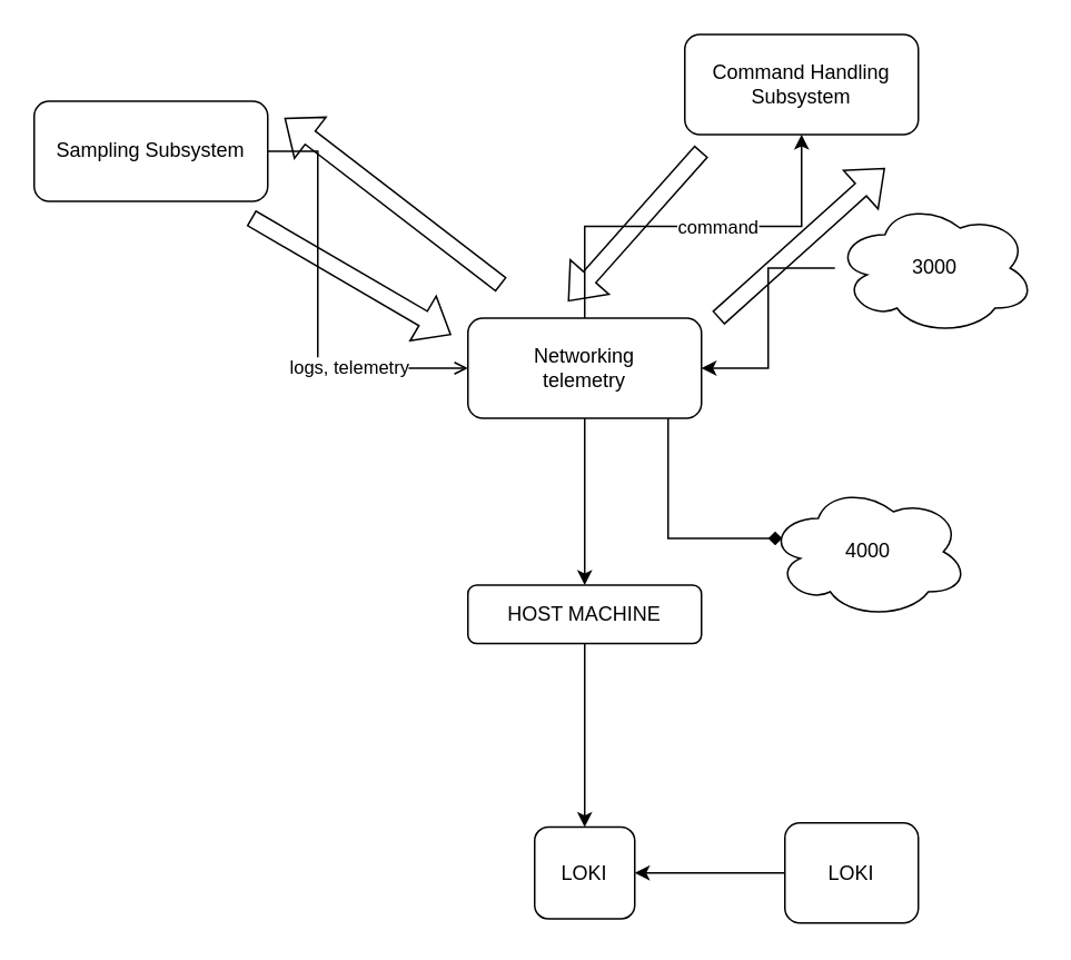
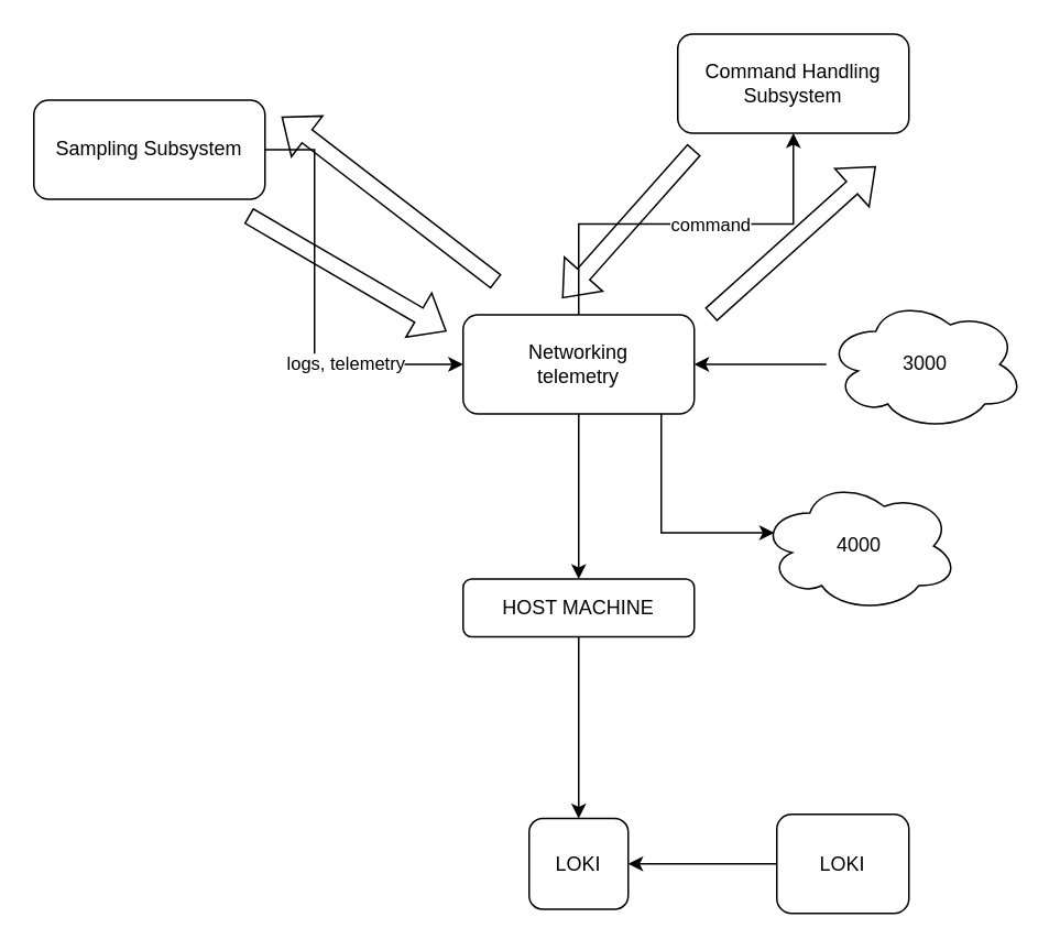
  <mxCell id="0" />
  <mxCell id="1" parent="0" />
- <mxCell id="2" style="edgeStyle=orthogonalEdgeStyle;rounded=0;orthogonalLoop=1;jettySize=auto;html=1;entryX=0;entryY=0.5;entryDx=0;entryDy=0;endArrow=open;" edge="1" parent="1" source="4" target="9"><mxGeometry relative="1" as="geometry"><Array as="points"><mxPoint x="190" y="220" /></Array></mxGeometry></mxCell>
+ <mxCell id="2" style="edgeStyle=orthogonalEdgeStyle;rounded=0;orthogonalLoop=1;jettySize=auto;html=1;entryX=0;entryY=0.5;entryDx=0;entryDy=0;" edge="1" parent="1" source="4" target="9"><mxGeometry relative="1" as="geometry"><Array as="points"><mxPoint x="190" y="220" /></Array></mxGeometry></mxCell>
  <mxCell id="3" value="logs, telemetry" style="edgeLabel;html=1;align=center;verticalAlign=middle;resizable=0;points=[];" vertex="1" connectable="0" parent="2"><mxGeometry x="0.426" y="1" relative="1" as="geometry"><mxPoint as="offset" /></mxGeometry></mxCell>
  <mxCell id="4" value="Sampling Subsystem" style="rounded=1;whiteSpace=wrap;html=1;" vertex="1" parent="1"><mxGeometry x="20" y="60" width="140" height="60" as="geometry" /></mxCell>
  <mxCell id="5" value="" style="edgeStyle=orthogonalEdgeStyle;rounded=0;orthogonalLoop=1;jettySize=auto;html=1;" edge="1" parent="1" source="9" target="11"><mxGeometry relative="1" as="geometry" /></mxCell>
  <mxCell id="6" style="edgeStyle=orthogonalEdgeStyle;rounded=0;orthogonalLoop=1;jettySize=auto;html=1;" edge="1" parent="1" source="9" target="14"><mxGeometry relative="1" as="geometry" /></mxCell>
  <mxCell id="7" value="command" style="edgeLabel;html=1;align=center;verticalAlign=middle;resizable=0;points=[];" vertex="1" connectable="0" parent="6"><mxGeometry x="0.117" relative="1" as="geometry"><mxPoint as="offset" /></mxGeometry></mxCell>
- <mxCell id="8" style="edgeStyle=orthogonalEdgeStyle;rounded=0;orthogonalLoop=1;jettySize=auto;html=1;entryX=0.07;entryY=0.4;entryDx=0;entryDy=0;entryPerimeter=0;endArrow=diamond;" edge="1" parent="1" source="9" target="22"><mxGeometry relative="1" as="geometry"><Array as="points"><mxPoint x="400" y="322" /></Array></mxGeometry></mxCell>
+ <mxCell id="8" style="edgeStyle=orthogonalEdgeStyle;rounded=0;orthogonalLoop=1;jettySize=auto;html=1;entryX=0.07;entryY=0.4;entryDx=0;entryDy=0;entryPerimeter=0;" edge="1" parent="1" source="9" target="22"><mxGeometry relative="1" as="geometry"><Array as="points"><mxPoint x="400" y="322" /></Array></mxGeometry></mxCell>
  <mxCell id="9" value="Networking&lt;br&gt;telemetry" style="rounded=1;whiteSpace=wrap;html=1;" vertex="1" parent="1"><mxGeometry x="280" y="190" width="140" height="60" as="geometry" /></mxCell>
  <mxCell id="10" value="" style="edgeStyle=orthogonalEdgeStyle;rounded=0;orthogonalLoop=1;jettySize=auto;html=1;" edge="1" parent="1" source="11" target="19"><mxGeometry relative="1" as="geometry" /></mxCell>
  <mxCell id="11" value="HOST MACHINE" style="rounded=1;whiteSpace=wrap;html=1;" vertex="1" parent="1"><mxGeometry x="280" y="350" width="140" height="35" as="geometry" /></mxCell>
  <mxCell id="12" style="edgeStyle=orthogonalEdgeStyle;rounded=0;orthogonalLoop=1;jettySize=auto;html=1;entryX=1;entryY=0.5;entryDx=0;entryDy=0;" edge="1" parent="1" source="13" target="9"><mxGeometry relative="1" as="geometry" /></mxCell>
- <mxCell id="13" value="3000" style="ellipse;shape=cloud;whiteSpace=wrap;html=1;" vertex="1" parent="1"><mxGeometry x="500" y="120" width="120" height="80" as="geometry" /></mxCell>
+ <mxCell id="13" value="3000" style="ellipse;shape=cloud;whiteSpace=wrap;html=1;" vertex="1" parent="1"><mxGeometry x="500" y="180" width="120" height="80" as="geometry" /></mxCell>
  <mxCell id="14" value="Command Handling Subsystem" style="rounded=1;whiteSpace=wrap;html=1;" vertex="1" parent="1"><mxGeometry x="410" y="20" width="140" height="60" as="geometry" /></mxCell>
  <mxCell id="15" value="" style="shape=flexArrow;endArrow=classic;html=1;rounded=0;" edge="1" parent="1"><mxGeometry width="50" height="50" relative="1" as="geometry"><mxPoint x="150" y="130" as="sourcePoint" /><mxPoint x="270" y="200" as="targetPoint" /></mxGeometry></mxCell>
  <mxCell id="16" value="" style="shape=flexArrow;endArrow=classic;html=1;rounded=0;" edge="1" parent="1"><mxGeometry width="50" height="50" relative="1" as="geometry"><mxPoint x="430" y="190" as="sourcePoint" /><mxPoint x="530" y="100" as="targetPoint" /></mxGeometry></mxCell>
  <mxCell id="17" value="" style="shape=flexArrow;endArrow=classic;html=1;rounded=0;" edge="1" parent="1"><mxGeometry width="50" height="50" relative="1" as="geometry"><mxPoint x="420" y="90" as="sourcePoint" /><mxPoint x="340" y="180" as="targetPoint" /></mxGeometry></mxCell>
  <mxCell id="18" value="" style="shape=flexArrow;endArrow=classic;html=1;rounded=0;" edge="1" parent="1"><mxGeometry width="50" height="50" relative="1" as="geometry"><mxPoint x="300" y="170" as="sourcePoint" /><mxPoint x="170" y="70" as="targetPoint" /></mxGeometry></mxCell>
  <mxCell id="19" value="LOKI" style="rounded=1;whiteSpace=wrap;html=1;" vertex="1" parent="1"><mxGeometry x="320" y="495" width="60" height="55" as="geometry" /></mxCell>
  <mxCell id="20" style="edgeStyle=orthogonalEdgeStyle;rounded=0;orthogonalLoop=1;jettySize=auto;html=1;" edge="1" parent="1" source="21" target="19"><mxGeometry relative="1" as="geometry" /></mxCell>
  <mxCell id="21" value="LOKI" style="rounded=1;whiteSpace=wrap;html=1;" vertex="1" parent="1"><mxGeometry x="470" y="492.5" width="80" height="60" as="geometry" /></mxCell>
  <mxCell id="22" value="4000" style="ellipse;shape=cloud;whiteSpace=wrap;html=1;" vertex="1" parent="1"><mxGeometry x="460" y="290" width="120" height="80" as="geometry" /></mxCell>
